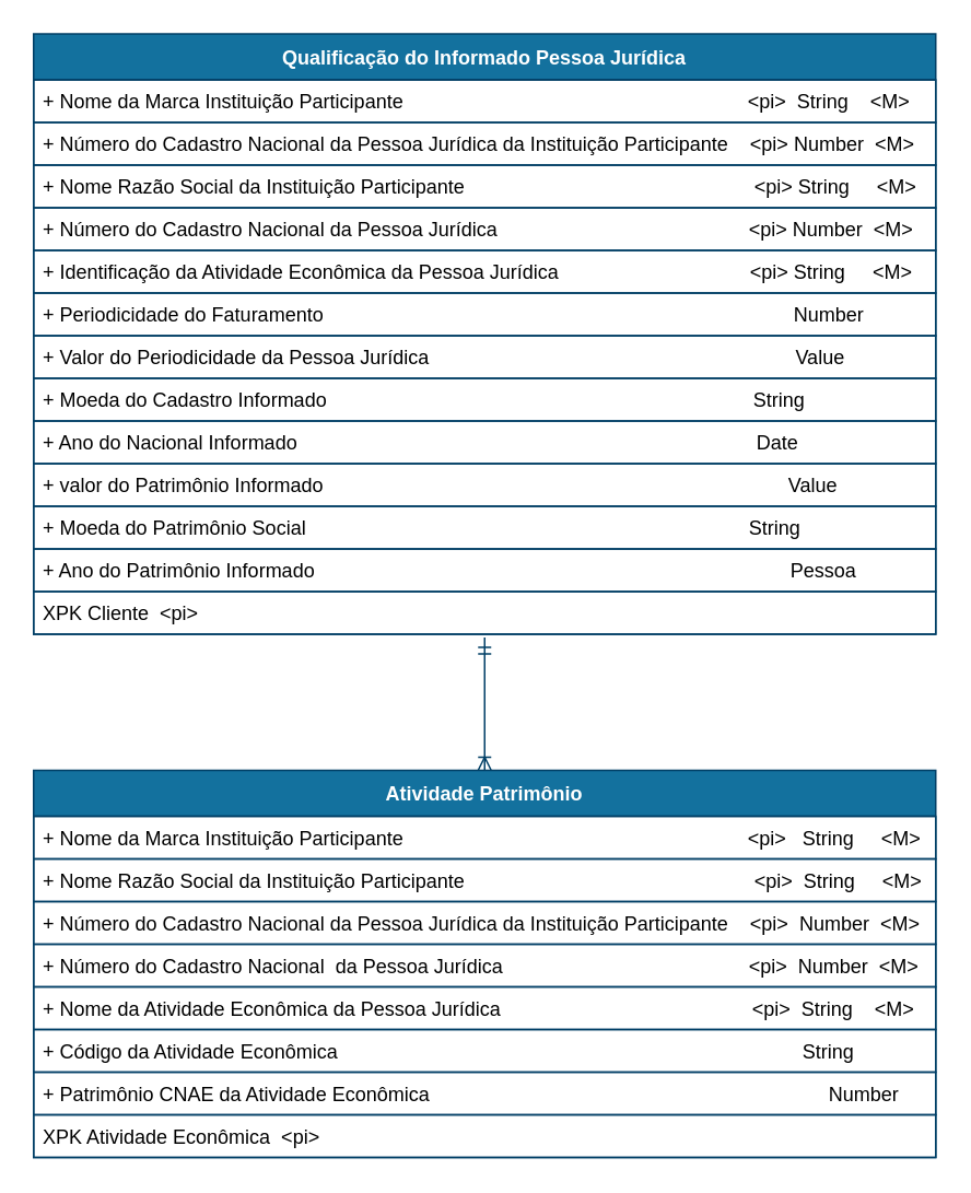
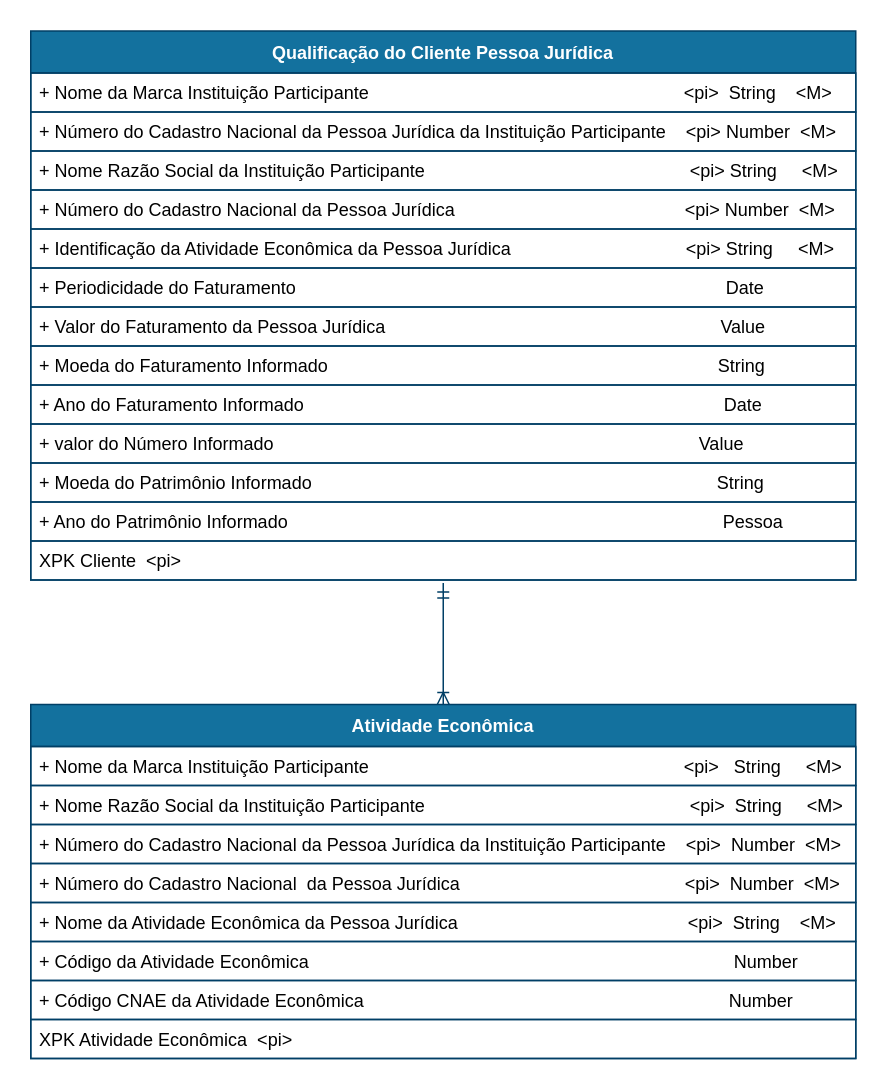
  <mxCell id="0" />
  <mxCell id="1" parent="0" />
- <mxCell id="2" value="Qualificação do Informado Pessoa Jurídica" style="swimlane;fontStyle=1;childLayout=stackLayout;horizontal=1;startSize=28;horizontalStack=0;resizeParent=1;resizeParentMax=0;resizeLast=0;collapsible=1;marginBottom=0;rounded=0;shadow=0;comic=0;sketch=0;align=center;html=0;autosize=1;fillColor=#13719E;strokeColor=#003F66;fontColor=#FFFFFF;" parent="1" vertex="1"><mxGeometry x="20" y="20" width="550" height="366" as="geometry" /></mxCell>
+ <mxCell id="2" value="Qualificação do Cliente Pessoa Jurídica" style="swimlane;fontStyle=1;childLayout=stackLayout;horizontal=1;startSize=28;horizontalStack=0;resizeParent=1;resizeParentMax=0;resizeLast=0;collapsible=1;marginBottom=0;rounded=0;shadow=0;comic=0;sketch=0;align=center;html=0;autosize=1;fillColor=#13719E;strokeColor=#003F66;fontColor=#FFFFFF;" parent="1" vertex="1"><mxGeometry x="20" y="20" width="550" height="366" as="geometry" /></mxCell>
  <mxCell id="3" value="+ Nome da Marca Instituição Participante                                                               &lt;pi&gt;  String    &lt;M&gt;" style="text;fillColor=none;align=left;verticalAlign=top;spacingLeft=4;spacingRight=4;overflow=hidden;rotatable=0;points=[[0,0.5],[1,0.5]];portConstraint=eastwest;strokeColor=#003F66;" parent="2" vertex="1"><mxGeometry y="28" width="550" height="26" as="geometry" /></mxCell>
  <mxCell id="4" value="+ Número do Cadastro Nacional da Pessoa Jurídica da Instituição Participante    &lt;pi&gt; Number  &lt;M&gt;" style="text;fillColor=none;align=left;verticalAlign=top;spacingLeft=4;spacingRight=4;overflow=hidden;rotatable=0;points=[[0,0.5],[1,0.5]];portConstraint=eastwest;strokeColor=#003F66;" parent="2" vertex="1"><mxGeometry y="54" width="550" height="26" as="geometry" /></mxCell>
  <mxCell id="5" value="+ Nome Razão Social da Instituição Participante                                                     &lt;pi&gt; String     &lt;M&gt;" style="text;fillColor=none;align=left;verticalAlign=top;spacingLeft=4;spacingRight=4;overflow=hidden;rotatable=0;points=[[0,0.5],[1,0.5]];portConstraint=eastwest;strokeColor=#003F66;" parent="2" vertex="1"><mxGeometry y="80" width="550" height="26" as="geometry" /></mxCell>
  <mxCell id="6" value="+ Número do Cadastro Nacional da Pessoa Jurídica                                              &lt;pi&gt; Number  &lt;M&gt;" style="text;fillColor=none;align=left;verticalAlign=top;spacingLeft=4;spacingRight=4;overflow=hidden;rotatable=0;points=[[0,0.5],[1,0.5]];portConstraint=eastwest;strokeColor=#003F66;" parent="2" vertex="1"><mxGeometry y="106" width="550" height="26" as="geometry" /></mxCell>
  <mxCell id="7" value="+ Identificação da Atividade Econômica da Pessoa Jurídica                                   &lt;pi&gt; String     &lt;M&gt;" style="text;fillColor=none;align=left;verticalAlign=top;spacingLeft=4;spacingRight=4;overflow=hidden;rotatable=0;points=[[0,0.5],[1,0.5]];portConstraint=eastwest;strokeColor=#003F66;" parent="2" vertex="1"><mxGeometry y="132" width="550" height="26" as="geometry" /></mxCell>
- <mxCell id="8" value="+ Periodicidade do Faturamento                                                                                      Number" style="text;fillColor=none;align=left;verticalAlign=top;spacingLeft=4;spacingRight=4;overflow=hidden;rotatable=0;points=[[0,0.5],[1,0.5]];portConstraint=eastwest;strokeColor=#003F66;" parent="2" vertex="1"><mxGeometry y="158" width="550" height="26" as="geometry" /></mxCell>
- <mxCell id="9" value="+ Valor do Periodicidade da Pessoa Jurídica                                                                   Value" style="text;fillColor=none;align=left;verticalAlign=top;spacingLeft=4;spacingRight=4;overflow=hidden;rotatable=0;points=[[0,0.5],[1,0.5]];portConstraint=eastwest;strokeColor=#003F66;" parent="2" vertex="1"><mxGeometry y="184" width="550" height="26" as="geometry" /></mxCell>
- <mxCell id="10" value="+ Moeda do Cadastro Informado                                                                              String" style="text;fillColor=none;align=left;verticalAlign=top;spacingLeft=4;spacingRight=4;overflow=hidden;rotatable=0;points=[[0,0.5],[1,0.5]];portConstraint=eastwest;strokeColor=#003F66;" parent="2" vertex="1"><mxGeometry y="210" width="550" height="26" as="geometry" /></mxCell>
- <mxCell id="11" value="+ Ano do Nacional Informado                                                                                    Date" style="text;fillColor=none;align=left;verticalAlign=top;spacingLeft=4;spacingRight=4;overflow=hidden;rotatable=0;points=[[0,0.5],[1,0.5]];portConstraint=eastwest;strokeColor=#003F66;" parent="2" vertex="1"><mxGeometry y="236" width="550" height="26" as="geometry" /></mxCell>
- <mxCell id="12" value="+ valor do Patrimônio Informado                                                                                     Value " style="text;fillColor=none;align=left;verticalAlign=top;spacingLeft=4;spacingRight=4;overflow=hidden;rotatable=0;points=[[0,0.5],[1,0.5]];portConstraint=eastwest;strokeColor=#003F66;" parent="2" vertex="1"><mxGeometry y="262" width="550" height="26" as="geometry" /></mxCell>
- <mxCell id="13" value="+ Moeda do Patrimônio Social                                                                                 String" style="text;fillColor=none;align=left;verticalAlign=top;spacingLeft=4;spacingRight=4;overflow=hidden;rotatable=0;points=[[0,0.5],[1,0.5]];portConstraint=eastwest;strokeColor=#003F66;" parent="2" vertex="1"><mxGeometry y="288" width="550" height="26" as="geometry" /></mxCell>
+ <mxCell id="8" value="+ Periodicidade do Faturamento                                                                                      Date" style="text;fillColor=none;align=left;verticalAlign=top;spacingLeft=4;spacingRight=4;overflow=hidden;rotatable=0;points=[[0,0.5],[1,0.5]];portConstraint=eastwest;strokeColor=#003F66;" parent="2" vertex="1"><mxGeometry y="158" width="550" height="26" as="geometry" /></mxCell>
+ <mxCell id="9" value="+ Valor do Faturamento da Pessoa Jurídica                                                                   Value" style="text;fillColor=none;align=left;verticalAlign=top;spacingLeft=4;spacingRight=4;overflow=hidden;rotatable=0;points=[[0,0.5],[1,0.5]];portConstraint=eastwest;strokeColor=#003F66;" parent="2" vertex="1"><mxGeometry y="184" width="550" height="26" as="geometry" /></mxCell>
+ <mxCell id="10" value="+ Moeda do Faturamento Informado                                                                              String" style="text;fillColor=none;align=left;verticalAlign=top;spacingLeft=4;spacingRight=4;overflow=hidden;rotatable=0;points=[[0,0.5],[1,0.5]];portConstraint=eastwest;strokeColor=#003F66;" parent="2" vertex="1"><mxGeometry y="210" width="550" height="26" as="geometry" /></mxCell>
+ <mxCell id="11" value="+ Ano do Faturamento Informado                                                                                    Date" style="text;fillColor=none;align=left;verticalAlign=top;spacingLeft=4;spacingRight=4;overflow=hidden;rotatable=0;points=[[0,0.5],[1,0.5]];portConstraint=eastwest;strokeColor=#003F66;" parent="2" vertex="1"><mxGeometry y="236" width="550" height="26" as="geometry" /></mxCell>
+ <mxCell id="12" value="+ valor do Número Informado                                                                                     Value " style="text;fillColor=none;align=left;verticalAlign=top;spacingLeft=4;spacingRight=4;overflow=hidden;rotatable=0;points=[[0,0.5],[1,0.5]];portConstraint=eastwest;strokeColor=#003F66;" parent="2" vertex="1"><mxGeometry y="262" width="550" height="26" as="geometry" /></mxCell>
+ <mxCell id="13" value="+ Moeda do Patrimônio Informado                                                                                 String" style="text;fillColor=none;align=left;verticalAlign=top;spacingLeft=4;spacingRight=4;overflow=hidden;rotatable=0;points=[[0,0.5],[1,0.5]];portConstraint=eastwest;strokeColor=#003F66;" parent="2" vertex="1"><mxGeometry y="288" width="550" height="26" as="geometry" /></mxCell>
  <mxCell id="14" value="+ Ano do Patrimônio Informado                                                                                       Pessoa" style="text;fillColor=none;align=left;verticalAlign=top;spacingLeft=4;spacingRight=4;overflow=hidden;rotatable=0;points=[[0,0.5],[1,0.5]];portConstraint=eastwest;strokeColor=#003F66;" parent="2" vertex="1"><mxGeometry y="314" width="550" height="26" as="geometry" /></mxCell>
  <mxCell id="15" value="XPK Cliente  &lt;pi&gt;" style="text;fillColor=none;align=left;verticalAlign=top;spacingLeft=4;spacingRight=4;overflow=hidden;rotatable=0;points=[[0,0.5],[1,0.5]];portConstraint=eastwest;strokeColor=#003F66;" parent="2" vertex="1"><mxGeometry y="340" width="550" height="26" as="geometry" /></mxCell>
- <mxCell id="16" value="Atividade Patrimônio" style="swimlane;fontStyle=1;childLayout=stackLayout;horizontal=1;startSize=28;horizontalStack=0;resizeParent=1;resizeParentMax=0;resizeLast=0;collapsible=1;marginBottom=0;rounded=0;shadow=0;comic=0;sketch=0;align=center;html=0;autosize=1;fillColor=#13719E;strokeColor=#003F66;fontColor=#FFFFFF;" parent="1" vertex="1"><mxGeometry x="20" y="469" width="550" height="236" as="geometry" /></mxCell>
+ <mxCell id="16" value="Atividade Econômica" style="swimlane;fontStyle=1;childLayout=stackLayout;horizontal=1;startSize=28;horizontalStack=0;resizeParent=1;resizeParentMax=0;resizeLast=0;collapsible=1;marginBottom=0;rounded=0;shadow=0;comic=0;sketch=0;align=center;html=0;autosize=1;fillColor=#13719E;strokeColor=#003F66;fontColor=#FFFFFF;" parent="1" vertex="1"><mxGeometry x="20" y="469" width="550" height="236" as="geometry" /></mxCell>
  <mxCell id="17" value="+ Nome da Marca Instituição Participante                                                               &lt;pi&gt;   String     &lt;M&gt;" style="text;fillColor=none;align=left;verticalAlign=top;spacingLeft=4;spacingRight=4;overflow=hidden;rotatable=0;points=[[0,0.5],[1,0.5]];portConstraint=eastwest;strokeColor=#003F66;" parent="16" vertex="1"><mxGeometry y="28" width="550" height="26" as="geometry" /></mxCell>
  <mxCell id="18" value="+ Nome Razão Social da Instituição Participante                                                     &lt;pi&gt;  String     &lt;M&gt;" style="text;fillColor=none;align=left;verticalAlign=top;spacingLeft=4;spacingRight=4;overflow=hidden;rotatable=0;points=[[0,0.5],[1,0.5]];portConstraint=eastwest;strokeColor=#003F66;" parent="16" vertex="1"><mxGeometry y="54" width="550" height="26" as="geometry" /></mxCell>
  <mxCell id="19" value="+ Número do Cadastro Nacional da Pessoa Jurídica da Instituição Participante    &lt;pi&gt;  Number  &lt;M&gt;" style="text;fillColor=none;align=left;verticalAlign=top;spacingLeft=4;spacingRight=4;overflow=hidden;rotatable=0;points=[[0,0.5],[1,0.5]];portConstraint=eastwest;strokeColor=#003F66;" parent="16" vertex="1"><mxGeometry y="80" width="550" height="26" as="geometry" /></mxCell>
  <mxCell id="20" value="+ Número do Cadastro Nacional  da Pessoa Jurídica                                             &lt;pi&gt;  Number  &lt;M&gt;" style="text;fillColor=none;align=left;verticalAlign=top;spacingLeft=4;spacingRight=4;overflow=hidden;rotatable=0;points=[[0,0.5],[1,0.5]];portConstraint=eastwest;strokeColor=#003F66;" parent="16" vertex="1"><mxGeometry y="106" width="550" height="26" as="geometry" /></mxCell>
  <mxCell id="21" value="+ Nome da Atividade Econômica da Pessoa Jurídica                                              &lt;pi&gt;  String    &lt;M&gt;" style="text;fillColor=none;align=left;verticalAlign=top;spacingLeft=4;spacingRight=4;overflow=hidden;rotatable=0;points=[[0,0.5],[1,0.5]];portConstraint=eastwest;strokeColor=#003F66;" parent="16" vertex="1"><mxGeometry y="132" width="550" height="26" as="geometry" /></mxCell>
- <mxCell id="22" value="+ Código da Atividade Econômica                                                                                     String" style="text;fillColor=none;align=left;verticalAlign=top;spacingLeft=4;spacingRight=4;overflow=hidden;rotatable=0;points=[[0,0.5],[1,0.5]];portConstraint=eastwest;strokeColor=#003F66;" parent="16" vertex="1"><mxGeometry y="158" width="550" height="26" as="geometry" /></mxCell>
- <mxCell id="23" value="+ Patrimônio CNAE da Atividade Econômica                                                                         Number" style="text;fillColor=none;align=left;verticalAlign=top;spacingLeft=4;spacingRight=4;overflow=hidden;rotatable=0;points=[[0,0.5],[1,0.5]];portConstraint=eastwest;strokeColor=#003F66;" parent="16" vertex="1"><mxGeometry y="184" width="550" height="26" as="geometry" /></mxCell>
+ <mxCell id="22" value="+ Código da Atividade Econômica                                                                                     Number" style="text;fillColor=none;align=left;verticalAlign=top;spacingLeft=4;spacingRight=4;overflow=hidden;rotatable=0;points=[[0,0.5],[1,0.5]];portConstraint=eastwest;strokeColor=#003F66;" parent="16" vertex="1"><mxGeometry y="158" width="550" height="26" as="geometry" /></mxCell>
+ <mxCell id="23" value="+ Código CNAE da Atividade Econômica                                                                         Number" style="text;fillColor=none;align=left;verticalAlign=top;spacingLeft=4;spacingRight=4;overflow=hidden;rotatable=0;points=[[0,0.5],[1,0.5]];portConstraint=eastwest;strokeColor=#003F66;" parent="16" vertex="1"><mxGeometry y="184" width="550" height="26" as="geometry" /></mxCell>
  <mxCell id="24" value="XPK Atividade Econômica  &lt;pi&gt;" style="text;fillColor=none;align=left;verticalAlign=top;spacingLeft=4;spacingRight=4;overflow=hidden;rotatable=0;points=[[0,0.5],[1,0.5]];portConstraint=eastwest;strokeColor=#003F66;" parent="16" vertex="1"><mxGeometry y="210" width="550" height="26" as="geometry" /></mxCell>
  <mxCell id="25" value="" style="edgeStyle=orthogonalEdgeStyle;rounded=0;orthogonalLoop=1;jettySize=auto;html=1;startArrow=ERmandOne;startFill=0;endArrow=ERoneToMany;endFill=0;strokeColor=#003F66;entryX=0.5;entryY=0;entryDx=0;entryDy=0;" parent="1" target="16" edge="1"><mxGeometry relative="1" as="geometry"><mxPoint x="295" y="402" as="sourcePoint" /><mxPoint x="309.5" y="485" as="targetPoint" /><Array as="points"><mxPoint x="295" y="388" /></Array></mxGeometry></mxCell>
